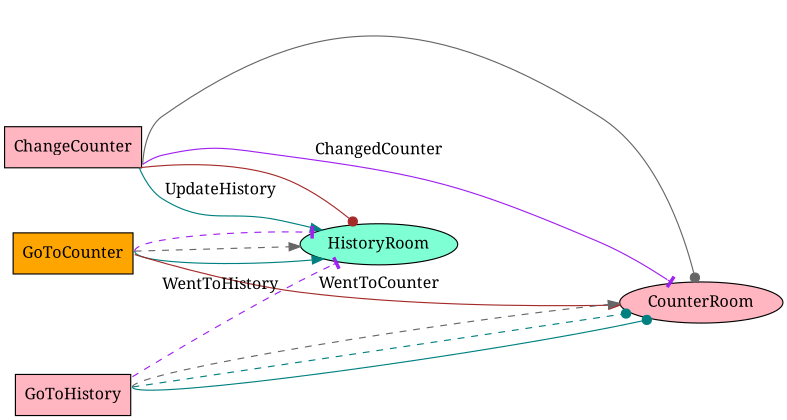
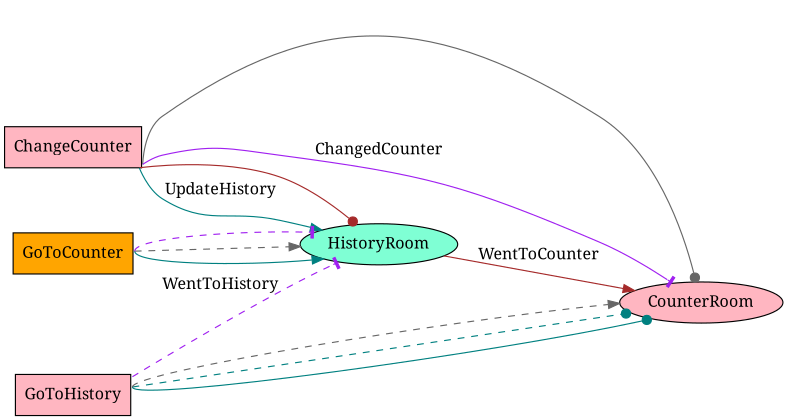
  digraph {
    fontname="Noto Serif"
    rankdir=LR
    node [fillcolor=lightpink fontname="Noto Serif" style=filled shape=box]
    edge [arrowhead=normal color=teal fontname="Noto Serif" sametail=HistoryRoomUpdateHistoryHistoryRoom]
    n1 [fillcolor=aquamarine label=HistoryRoom shape=""]
    n2 [label=CounterRoom shape=""]
    n3 [label=ChangeCounter]
    n4 [fillcolor=orange label=GoToCounter]
    n5 [label=GoToHistory]
    n3 -> n1 [arrowhead=dot color=brown]
    n3 -> n1 [label=UpdateHistory]
    n3 -> n2 [arrowhead=dot color=gray40 sametail=CounterRoomChangedCounterCounterRoom]
    n3 -> n2 [arrowhead=tee color=purple label=ChangedCounter sametail=CounterRoomChangedCounterCounterRoom]
    n4 -> n1 [sametail=HistoryRoomWentToCounterCounterRoom]
    n4 -> n1 [color=gray40 sametail=HistoryRoomsame style=dashed]
    n4 -> n1 [arrowhead=tee color=purple sametail=HistoryRoomsame style=dashed]
-   n4 -> n2 [color=brown label=WentToCounter sametail=HistoryRoomWentToCounterCounterRoom]
+   n1 -> n2 [color=brown label=WentToCounter sametail=HistoryRoomWentToCounterCounterRoom]
    n5 -> n1 [arrowhead=tee color=purple label=WentToHistory sametail=CounterRoomWentToHistoryHistoryRoom style=dashed]
    n5 -> n2 [arrowhead=dot sametail=CounterRoomWentToHistoryHistoryRoom]
    n5 -> n2 [arrowhead=dot sametail=CounterRoomsame style=dashed]
    n5 -> n2 [color=gray40 sametail=CounterRoomsame style=dashed]
  }
